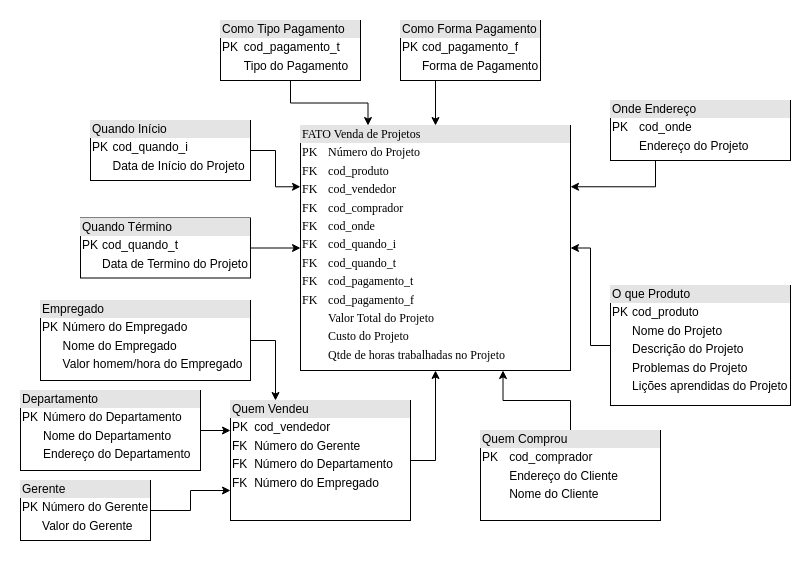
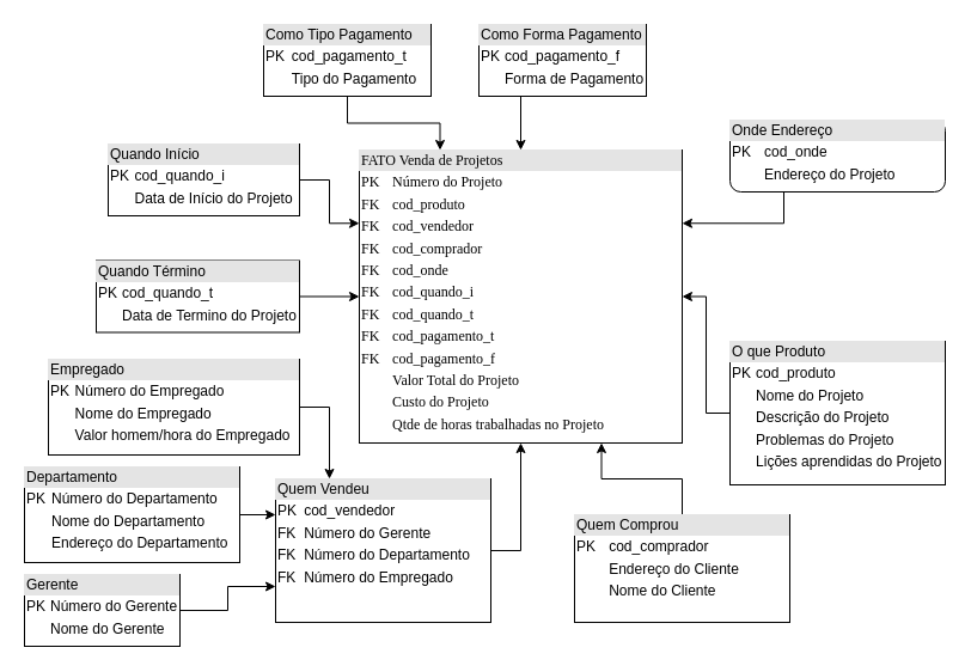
  <mxCell id="0" />
  <mxCell id="1" parent="0" />
  <mxCell id="2" value="&lt;div style=&quot;box-sizing: border-box ; width: 100% ; background: #e4e4e4 ; padding: 2px&quot;&gt;FATO Venda de Projetos&lt;br&gt;&lt;/div&gt;&lt;table style=&quot;width: 100% ; font-size: 1em&quot; cellspacing=&quot;0&quot; cellpadding=&quot;2&quot;&gt;&lt;tbody&gt;&lt;tr&gt;&lt;td&gt;PK&lt;/td&gt;&lt;td&gt;Número do Projeto&lt;/td&gt;&lt;/tr&gt;&lt;tr&gt;&lt;td&gt;FK&lt;/td&gt;&lt;td&gt;cod_produto&lt;br&gt;&lt;/td&gt;&lt;/tr&gt;&lt;tr&gt;&lt;td&gt;FK&lt;br&gt;&lt;/td&gt;&lt;td&gt;cod_vendedor&lt;br&gt;&lt;/td&gt;&lt;/tr&gt;&lt;tr&gt;&lt;td&gt;FK&lt;br&gt;&lt;/td&gt;&lt;td&gt;cod_comprador&lt;br&gt;&lt;/td&gt;&lt;/tr&gt;&lt;tr&gt;&lt;td&gt;FK&lt;/td&gt;&lt;td&gt;cod_onde&lt;/td&gt;&lt;/tr&gt;&lt;tr&gt;&lt;td&gt;FK&lt;br&gt;&lt;/td&gt;&lt;td&gt;cod_quando_i&lt;br&gt;&lt;/td&gt;&lt;/tr&gt;&lt;tr&gt;&lt;td&gt;FK&lt;br&gt;&lt;/td&gt;&lt;td&gt;cod_quando_t&lt;br&gt;&lt;/td&gt;&lt;/tr&gt;&lt;tr&gt;&lt;td&gt;FK&lt;br&gt;&lt;/td&gt;&lt;td&gt;cod_pagamento_t&lt;/td&gt;&lt;/tr&gt;&lt;tr&gt;&lt;td&gt;FK&lt;/td&gt;&lt;td&gt;cod_pagamento_f&lt;/td&gt;&lt;/tr&gt;&lt;tr&gt;&lt;td&gt;&lt;br&gt;&lt;/td&gt;&lt;td&gt;Valor Total do Projeto&lt;/td&gt;&lt;/tr&gt;&lt;tr&gt;&lt;td&gt;&lt;br&gt;&lt;/td&gt;&lt;td&gt;Custo do Projeto&lt;/td&gt;&lt;/tr&gt;&lt;tr&gt;&lt;td&gt;&lt;br&gt;&lt;/td&gt;&lt;td&gt;Qtde de horas trabalhadas no Projeto&lt;/td&gt;&lt;/tr&gt;&lt;/tbody&gt;&lt;/table&gt;" style="verticalAlign=top;align=left;overflow=fill;html=1;rounded=0;shadow=0;comic=0;labelBackgroundColor=none;strokeWidth=1;fontFamily=Verdana;fontSize=12" parent="1" vertex="1"><mxGeometry x="300" y="125" width="270" height="245" as="geometry" /></mxCell>
  <mxCell id="3" style="edgeStyle=orthogonalEdgeStyle;rounded=0;orthogonalLoop=1;jettySize=auto;html=1;exitX=1;exitY=0.5;exitDx=0;exitDy=0;entryX=0.25;entryY=0;entryDx=0;entryDy=0;" edge="1" parent="1" source="4" target="16"><mxGeometry relative="1" as="geometry" /></mxCell>
  <mxCell id="4" value="&lt;div style=&quot;box-sizing: border-box ; width: 100% ; background: #e4e4e4 ; padding: 2px&quot;&gt;Empregado&lt;br&gt;&lt;/div&gt;&lt;table style=&quot;width: 100% ; font-size: 1em&quot; cellspacing=&quot;0&quot; cellpadding=&quot;2&quot;&gt;&lt;tbody&gt;&lt;tr&gt;&lt;td&gt;PK&lt;/td&gt;&lt;td&gt;Número do Empregado&lt;br&gt;&lt;/td&gt;&lt;/tr&gt;&lt;tr&gt;&lt;td&gt;&lt;br&gt;&lt;/td&gt;&lt;td&gt;Nome do Empregado&lt;br&gt;&lt;/td&gt;&lt;/tr&gt;&lt;tr&gt;&lt;td&gt;&lt;br&gt;&lt;/td&gt;&lt;td&gt;Valor homem/hora do Empregado&lt;br&gt;&lt;/td&gt;&lt;/tr&gt;&lt;/tbody&gt;&lt;/table&gt;" style="verticalAlign=top;align=left;overflow=fill;html=1;" vertex="1" parent="1"><mxGeometry x="40" y="300" width="210" height="80" as="geometry" /></mxCell>
  <mxCell id="5" style="edgeStyle=orthogonalEdgeStyle;rounded=0;orthogonalLoop=1;jettySize=auto;html=1;exitX=1;exitY=0.5;exitDx=0;exitDy=0;entryX=0;entryY=0.25;entryDx=0;entryDy=0;" edge="1" parent="1" source="6" target="16"><mxGeometry relative="1" as="geometry" /></mxCell>
  <mxCell id="6" value="&lt;div style=&quot;box-sizing: border-box ; width: 100% ; background: #e4e4e4 ; padding: 2px&quot;&gt;Departamento&lt;/div&gt;&lt;table style=&quot;width: 100% ; font-size: 1em&quot; cellspacing=&quot;0&quot; cellpadding=&quot;2&quot;&gt;&lt;tbody&gt;&lt;tr&gt;&lt;td&gt;PK&lt;/td&gt;&lt;td&gt;Número do Departamento&lt;br&gt;&lt;/td&gt;&lt;/tr&gt;&lt;tr&gt;&lt;td&gt;&lt;br&gt;&lt;/td&gt;&lt;td&gt;Nome do Departamento&lt;br&gt;&lt;/td&gt;&lt;/tr&gt;&lt;tr&gt;&lt;td&gt;&lt;br&gt;&lt;/td&gt;&lt;td&gt;Endereço do Departamento&lt;br&gt;&lt;/td&gt;&lt;/tr&gt;&lt;/tbody&gt;&lt;/table&gt;" style="verticalAlign=top;align=left;overflow=fill;html=1;" vertex="1" parent="1"><mxGeometry x="20" y="390" width="180" height="80" as="geometry" /></mxCell>
  <mxCell id="7" style="edgeStyle=orthogonalEdgeStyle;rounded=0;orthogonalLoop=1;jettySize=auto;html=1;exitX=1;exitY=0.5;exitDx=0;exitDy=0;entryX=0;entryY=0.75;entryDx=0;entryDy=0;" edge="1" parent="1" source="8" target="16"><mxGeometry relative="1" as="geometry" /></mxCell>
- <mxCell id="8" value="&lt;div style=&quot;box-sizing: border-box ; width: 100% ; background: #e4e4e4 ; padding: 2px&quot;&gt;Gerente&lt;br&gt;&lt;/div&gt;&lt;table style=&quot;width: 100% ; font-size: 1em&quot; cellspacing=&quot;0&quot; cellpadding=&quot;2&quot;&gt;&lt;tbody&gt;&lt;tr&gt;&lt;td&gt;PK&lt;/td&gt;&lt;td&gt;Número do Gerente&lt;br&gt;&lt;/td&gt;&lt;/tr&gt;&lt;tr&gt;&lt;td&gt;&lt;br&gt;&lt;/td&gt;&lt;td&gt;Valor do Gerente&lt;br&gt;&lt;/td&gt;&lt;/tr&gt;&lt;tr&gt;&lt;td&gt;&lt;br&gt;&lt;/td&gt;&lt;td&gt;&lt;br&gt;&lt;/td&gt;&lt;/tr&gt;&lt;/tbody&gt;&lt;/table&gt;" style="verticalAlign=top;align=left;overflow=fill;html=1;" vertex="1" parent="1"><mxGeometry x="20" y="480" width="130" height="60" as="geometry" /></mxCell>
+ <mxCell id="8" value="&lt;div style=&quot;box-sizing: border-box ; width: 100% ; background: #e4e4e4 ; padding: 2px&quot;&gt;Gerente&lt;br&gt;&lt;/div&gt;&lt;table style=&quot;width: 100% ; font-size: 1em&quot; cellspacing=&quot;0&quot; cellpadding=&quot;2&quot;&gt;&lt;tbody&gt;&lt;tr&gt;&lt;td&gt;PK&lt;/td&gt;&lt;td&gt;Número do Gerente&lt;br&gt;&lt;/td&gt;&lt;/tr&gt;&lt;tr&gt;&lt;td&gt;&lt;br&gt;&lt;/td&gt;&lt;td&gt;Nome do Gerente&lt;br&gt;&lt;/td&gt;&lt;/tr&gt;&lt;tr&gt;&lt;td&gt;&lt;br&gt;&lt;/td&gt;&lt;td&gt;&lt;br&gt;&lt;/td&gt;&lt;/tr&gt;&lt;/tbody&gt;&lt;/table&gt;" style="verticalAlign=top;align=left;overflow=fill;html=1;" vertex="1" parent="1"><mxGeometry x="20" y="480" width="130" height="60" as="geometry" /></mxCell>
  <mxCell id="9" style="edgeStyle=orthogonalEdgeStyle;rounded=0;orthogonalLoop=1;jettySize=auto;html=1;exitX=1;exitY=0.5;exitDx=0;exitDy=0;entryX=0;entryY=0.25;entryDx=0;entryDy=0;" edge="1" parent="1" source="10" target="2"><mxGeometry relative="1" as="geometry" /></mxCell>
  <mxCell id="10" value="&lt;div style=&quot;box-sizing: border-box ; width: 100% ; background: #e4e4e4 ; padding: 2px&quot;&gt;Quando Início&lt;br&gt;&lt;/div&gt;&lt;table style=&quot;width: 100% ; font-size: 1em&quot; cellspacing=&quot;0&quot; cellpadding=&quot;2&quot;&gt;&lt;tbody&gt;&lt;tr&gt;&lt;td&gt;PK&lt;/td&gt;&lt;td&gt;cod_quando_i&lt;br&gt;&lt;/td&gt;&lt;/tr&gt;&lt;tr&gt;&lt;td&gt;&lt;br&gt;&lt;/td&gt;&lt;td&gt;Data de Início do Projeto&lt;/td&gt;&lt;/tr&gt;&lt;/tbody&gt;&lt;/table&gt;" style="verticalAlign=top;align=left;overflow=fill;html=1;" vertex="1" parent="1"><mxGeometry x="90" y="120" width="160" height="60" as="geometry" /></mxCell>
  <mxCell id="11" style="edgeStyle=orthogonalEdgeStyle;rounded=0;orthogonalLoop=1;jettySize=auto;html=1;exitX=0;exitY=0.5;exitDx=0;exitDy=0;entryX=1;entryY=0.5;entryDx=0;entryDy=0;" edge="1" parent="1" source="12" target="2"><mxGeometry relative="1" as="geometry" /></mxCell>
  <mxCell id="12" value="&lt;div style=&quot;box-sizing: border-box ; width: 100% ; background: #e4e4e4 ; padding: 2px&quot;&gt;O que Produto&lt;br&gt;&lt;/div&gt;&lt;table style=&quot;width: 100% ; font-size: 1em&quot; cellspacing=&quot;0&quot; cellpadding=&quot;2&quot;&gt;&lt;tbody&gt;&lt;tr&gt;&lt;td&gt;PK&lt;/td&gt;&lt;td&gt;cod_produto&lt;/td&gt;&lt;/tr&gt;&lt;tr&gt;&lt;td&gt;&lt;br&gt;&lt;/td&gt;&lt;td&gt;Nome do Projeto&lt;br&gt;&lt;/td&gt;&lt;/tr&gt;&lt;tr&gt;&lt;td&gt;&lt;br&gt;&lt;/td&gt;&lt;td&gt;Descrição do Projeto&lt;br&gt;&lt;/td&gt;&lt;/tr&gt;&lt;tr&gt;&lt;td&gt;&lt;br&gt;&lt;/td&gt;&lt;td&gt;Problemas do Projeto&lt;/td&gt;&lt;/tr&gt;&lt;tr&gt;&lt;td&gt;&lt;br&gt;&lt;/td&gt;&lt;td&gt;Lições aprendidas do Projeto&lt;/td&gt;&lt;/tr&gt;&lt;/tbody&gt;&lt;/table&gt;" style="verticalAlign=top;align=left;overflow=fill;html=1;" vertex="1" parent="1"><mxGeometry x="610" y="285" width="180" height="120" as="geometry" /></mxCell>
  <mxCell id="13" style="edgeStyle=orthogonalEdgeStyle;rounded=0;orthogonalLoop=1;jettySize=auto;html=1;exitX=0.25;exitY=1;exitDx=0;exitDy=0;entryX=1;entryY=0.25;entryDx=0;entryDy=0;" edge="1" parent="1" source="14" target="2"><mxGeometry relative="1" as="geometry" /></mxCell>
- <mxCell id="14" value="&lt;div style=&quot;box-sizing: border-box ; width: 100% ; background: #e4e4e4 ; padding: 2px&quot;&gt;Onde Endereço&lt;br&gt;&lt;/div&gt;&lt;table style=&quot;width: 100% ; font-size: 1em&quot; cellspacing=&quot;0&quot; cellpadding=&quot;2&quot;&gt;&lt;tbody&gt;&lt;tr&gt;&lt;td&gt;PK&lt;/td&gt;&lt;td&gt;cod_onde&lt;/td&gt;&lt;/tr&gt;&lt;tr&gt;&lt;td&gt;&lt;br&gt;&lt;/td&gt;&lt;td&gt;Endereço do Projeto&lt;/td&gt;&lt;/tr&gt;&lt;tr&gt;&lt;td&gt;&lt;br&gt;&lt;/td&gt;&lt;td&gt;&lt;br&gt;&lt;/td&gt;&lt;/tr&gt;&lt;/tbody&gt;&lt;/table&gt;" style="verticalAlign=top;align=left;overflow=fill;html=1;" vertex="1" parent="1"><mxGeometry x="610" y="100" width="180" height="60" as="geometry" /></mxCell>
+ <mxCell id="14" value="&lt;div style=&quot;box-sizing: border-box ; width: 100% ; background: #e4e4e4 ; padding: 2px&quot;&gt;Onde Endereço&lt;br&gt;&lt;/div&gt;&lt;table style=&quot;width: 100% ; font-size: 1em&quot; cellspacing=&quot;0&quot; cellpadding=&quot;2&quot;&gt;&lt;tbody&gt;&lt;tr&gt;&lt;td&gt;PK&lt;/td&gt;&lt;td&gt;cod_onde&lt;/td&gt;&lt;/tr&gt;&lt;tr&gt;&lt;td&gt;&lt;br&gt;&lt;/td&gt;&lt;td&gt;Endereço do Projeto&lt;/td&gt;&lt;/tr&gt;&lt;tr&gt;&lt;td&gt;&lt;br&gt;&lt;/td&gt;&lt;td&gt;&lt;br&gt;&lt;/td&gt;&lt;/tr&gt;&lt;/tbody&gt;&lt;/table&gt;" style="verticalAlign=top;align=left;overflow=fill;html=1;rounded=1;" vertex="1" parent="1"><mxGeometry x="610" y="100" width="180" height="60" as="geometry" /></mxCell>
  <mxCell id="15" style="edgeStyle=orthogonalEdgeStyle;rounded=0;orthogonalLoop=1;jettySize=auto;html=1;exitX=1;exitY=0.5;exitDx=0;exitDy=0;entryX=0.5;entryY=1;entryDx=0;entryDy=0;" edge="1" parent="1" source="16" target="2"><mxGeometry relative="1" as="geometry" /></mxCell>
  <mxCell id="16" value="&lt;div style=&quot;box-sizing: border-box ; width: 100% ; background: #e4e4e4 ; padding: 2px&quot;&gt;Quem Vendeu&lt;br&gt;&lt;/div&gt;&lt;table style=&quot;width: 100% ; font-size: 1em&quot; cellspacing=&quot;0&quot; cellpadding=&quot;2&quot;&gt;&lt;tbody&gt;&lt;tr&gt;&lt;td&gt;PK&lt;/td&gt;&lt;td&gt;cod_vendedor&lt;br&gt;&lt;/td&gt;&lt;/tr&gt;&lt;tr&gt;&lt;td&gt;FK&lt;br&gt;&lt;/td&gt;&lt;td&gt;Número do Gerente&lt;br&gt;&lt;/td&gt;&lt;/tr&gt;&lt;tr&gt;&lt;td&gt;FK&lt;/td&gt;&lt;td&gt;Número do Departamento&lt;br&gt;&lt;/td&gt;&lt;/tr&gt;&lt;tr&gt;&lt;td&gt;FK&lt;br&gt;&lt;/td&gt;&lt;td&gt;Número do Empregado&lt;br&gt;&lt;/td&gt;&lt;/tr&gt;&lt;/tbody&gt;&lt;/table&gt;" style="verticalAlign=top;align=left;overflow=fill;html=1;" vertex="1" parent="1"><mxGeometry x="230" y="400" width="180" height="120" as="geometry" /></mxCell>
  <mxCell id="17" style="edgeStyle=orthogonalEdgeStyle;rounded=0;orthogonalLoop=1;jettySize=auto;html=1;exitX=0.5;exitY=1;exitDx=0;exitDy=0;entryX=0.25;entryY=0;entryDx=0;entryDy=0;" edge="1" parent="1" source="18" target="2"><mxGeometry relative="1" as="geometry" /></mxCell>
  <mxCell id="18" value="&lt;div style=&quot;box-sizing: border-box ; width: 100% ; background: #e4e4e4 ; padding: 2px&quot;&gt;Como Tipo Pagamento&lt;br&gt;&lt;/div&gt;&lt;table style=&quot;width: 100% ; font-size: 1em&quot; cellspacing=&quot;0&quot; cellpadding=&quot;2&quot;&gt;&lt;tbody&gt;&lt;tr&gt;&lt;td&gt;PK&lt;/td&gt;&lt;td&gt;cod_pagamento_t&lt;br&gt;&lt;/td&gt;&lt;/tr&gt;&lt;tr&gt;&lt;td&gt;&lt;br&gt;&lt;/td&gt;&lt;td&gt;Tipo do Pagamento&lt;/td&gt;&lt;/tr&gt;&lt;tr&gt;&lt;td&gt;&lt;br&gt;&lt;/td&gt;&lt;td&gt;&lt;br&gt;&lt;/td&gt;&lt;/tr&gt;&lt;/tbody&gt;&lt;/table&gt;" style="verticalAlign=top;align=left;overflow=fill;html=1;" vertex="1" parent="1"><mxGeometry x="220" y="20" width="140" height="60" as="geometry" /></mxCell>
  <mxCell id="19" style="edgeStyle=orthogonalEdgeStyle;rounded=0;orthogonalLoop=1;jettySize=auto;html=1;exitX=0.5;exitY=0;exitDx=0;exitDy=0;entryX=0.75;entryY=1;entryDx=0;entryDy=0;" edge="1" parent="1" source="20" target="2"><mxGeometry relative="1" as="geometry" /></mxCell>
  <mxCell id="20" value="&lt;div style=&quot;box-sizing: border-box ; width: 100% ; background: #e4e4e4 ; padding: 2px&quot;&gt;Quem Comprou&lt;br&gt;&lt;/div&gt;&lt;table style=&quot;width: 100% ; font-size: 1em&quot; cellspacing=&quot;0&quot; cellpadding=&quot;2&quot;&gt;&lt;tbody&gt;&lt;tr&gt;&lt;td&gt;PK&lt;/td&gt;&lt;td&gt;cod_comprador&lt;br&gt;&lt;/td&gt;&lt;/tr&gt;&lt;tr&gt;&lt;td&gt;&lt;br&gt;&lt;/td&gt;&lt;td&gt;Endereço do Cliente&lt;br&gt;&lt;/td&gt;&lt;/tr&gt;&lt;tr&gt;&lt;td&gt;&lt;br&gt;&lt;/td&gt;&lt;td&gt;Nome do Cliente&lt;br&gt;&lt;/td&gt;&lt;/tr&gt;&lt;/tbody&gt;&lt;/table&gt;" style="verticalAlign=top;align=left;overflow=fill;html=1;" vertex="1" parent="1"><mxGeometry x="480" y="430" width="180" height="90" as="geometry" /></mxCell>
  <mxCell id="21" style="edgeStyle=orthogonalEdgeStyle;rounded=0;orthogonalLoop=1;jettySize=auto;html=1;exitX=1;exitY=0.5;exitDx=0;exitDy=0;" edge="1" parent="1" source="22" target="2"><mxGeometry relative="1" as="geometry" /></mxCell>
  <mxCell id="22" value="&lt;div style=&quot;box-sizing: border-box ; width: 100% ; background: #e4e4e4 ; padding: 2px&quot;&gt;Quando Término&lt;br&gt;&lt;/div&gt;&lt;table style=&quot;width: 100% ; font-size: 1em&quot; cellspacing=&quot;0&quot; cellpadding=&quot;2&quot;&gt;&lt;tbody&gt;&lt;tr&gt;&lt;td&gt;PK&lt;/td&gt;&lt;td&gt;cod_quando_t&lt;br&gt;&lt;/td&gt;&lt;/tr&gt;&lt;tr&gt;&lt;td&gt;&lt;br&gt;&lt;/td&gt;&lt;td&gt;Data de Termino do Projeto&lt;/td&gt;&lt;/tr&gt;&lt;/tbody&gt;&lt;/table&gt;" style="verticalAlign=top;align=left;overflow=fill;html=1;" vertex="1" parent="1"><mxGeometry x="80" y="217.5" width="170" height="60" as="geometry" /></mxCell>
  <mxCell id="23" style="edgeStyle=orthogonalEdgeStyle;rounded=0;orthogonalLoop=1;jettySize=auto;html=1;exitX=0.25;exitY=1;exitDx=0;exitDy=0;entryX=0.5;entryY=0;entryDx=0;entryDy=0;" edge="1" parent="1" source="24" target="2"><mxGeometry relative="1" as="geometry" /></mxCell>
  <mxCell id="24" value="&lt;div style=&quot;box-sizing: border-box ; width: 100% ; background: #e4e4e4 ; padding: 2px&quot;&gt;Como Forma Pagamento&lt;br&gt;&lt;/div&gt;&lt;table style=&quot;width: 100% ; font-size: 1em&quot; cellspacing=&quot;0&quot; cellpadding=&quot;2&quot;&gt;&lt;tbody&gt;&lt;tr&gt;&lt;td&gt;PK&lt;/td&gt;&lt;td&gt;cod_pagamento_f&lt;br&gt;&lt;/td&gt;&lt;/tr&gt;&lt;tr&gt;&lt;td&gt;&lt;br&gt;&lt;/td&gt;&lt;td&gt;Forma de Pagamento&lt;/td&gt;&lt;/tr&gt;&lt;tr&gt;&lt;td&gt;&lt;br&gt;&lt;/td&gt;&lt;td&gt;&lt;br&gt;&lt;/td&gt;&lt;/tr&gt;&lt;/tbody&gt;&lt;/table&gt;" style="verticalAlign=top;align=left;overflow=fill;html=1;" vertex="1" parent="1"><mxGeometry x="400" y="20" width="140" height="60" as="geometry" /></mxCell>
